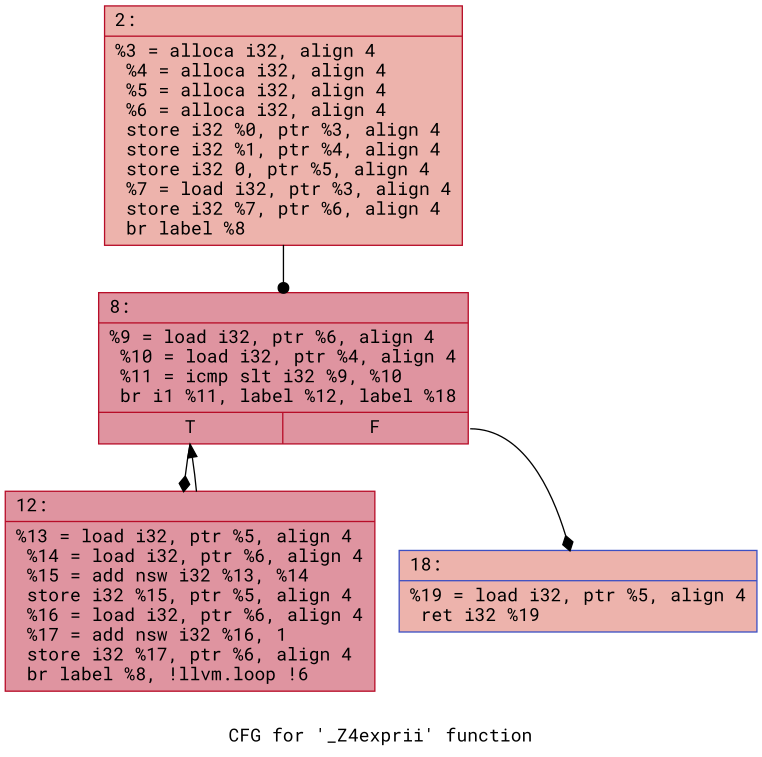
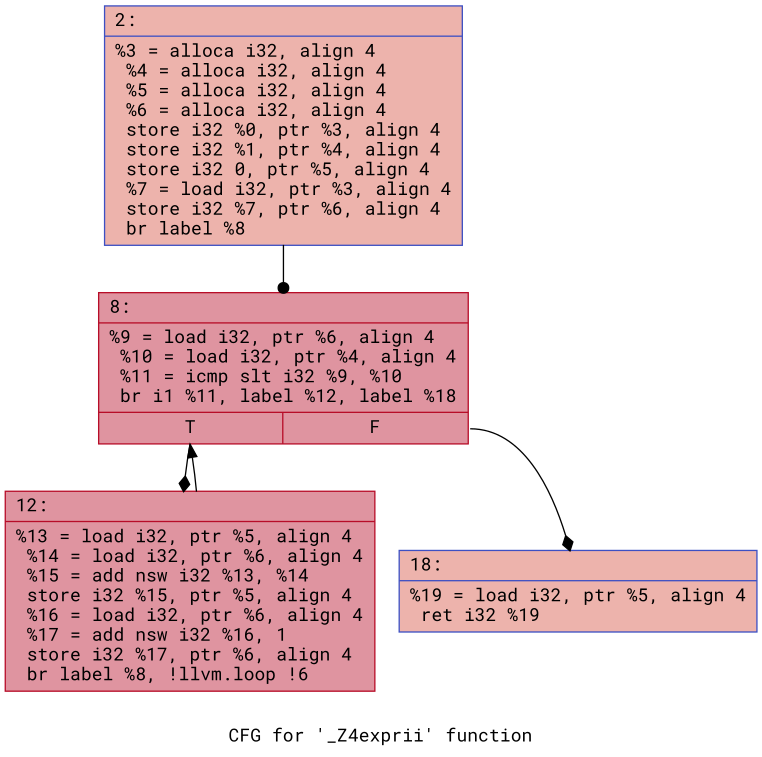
  digraph {
    label="CFG for '_Z4exprii' function"
    fontname="Roboto Mono"
    node [color="#3d50c3ff" fillcolor="#d6524470" fontname="Roboto Mono" shape=record style=filled]
    edge [arrowhead=diamond fontname="Roboto Mono"]
-   n1 [color="#b70d28ff" label="{2:\l|  %3 = alloca i32, align 4\l  %4 = alloca i32, align 4\l  %5 = alloca i32, align 4\l  %6 = alloca i32, align 4\l  store i32 %0, ptr %3, align 4\l  store i32 %1, ptr %4, align 4\l  store i32 0, ptr %5, align 4\l  %7 = load i32, ptr %3, align 4\l  store i32 %7, ptr %6, align 4\l  br label %8\l}"]
+   n1 [label="{2:\l|  %3 = alloca i32, align 4\l  %4 = alloca i32, align 4\l  %5 = alloca i32, align 4\l  %6 = alloca i32, align 4\l  store i32 %0, ptr %3, align 4\l  store i32 %1, ptr %4, align 4\l  store i32 0, ptr %5, align 4\l  %7 = load i32, ptr %3, align 4\l  store i32 %7, ptr %6, align 4\l  br label %8\l}"]
    n2 [color="#b70d28ff" fillcolor="#b70d2870" label="{8:\l|  %9 = load i32, ptr %6, align 4\l  %10 = load i32, ptr %4, align 4\l  %11 = icmp slt i32 %9, %10\l  br i1 %11, label %12, label %18\l|{<s0>T|<s1>F}}"]
    n3 [color="#b70d28ff" fillcolor="#b70d2870" label="{12:\l|  %13 = load i32, ptr %5, align 4\l  %14 = load i32, ptr %6, align 4\l  %15 = add nsw i32 %13, %14\l  store i32 %15, ptr %5, align 4\l  %16 = load i32, ptr %6, align 4\l  %17 = add nsw i32 %16, 1\l  store i32 %17, ptr %6, align 4\l  br label %8, !llvm.loop !6\l}"]
    n4 [label="{18:\l|  %19 = load i32, ptr %5, align 4\l  ret i32 %19\l}"]
    n1 -> n2 [arrowhead=dot]
    n2 -> n3 [tailport=s0]
    n2 -> n4 [tailport=s1]
    n3 -> n2 [arrowhead=normal]
  }
